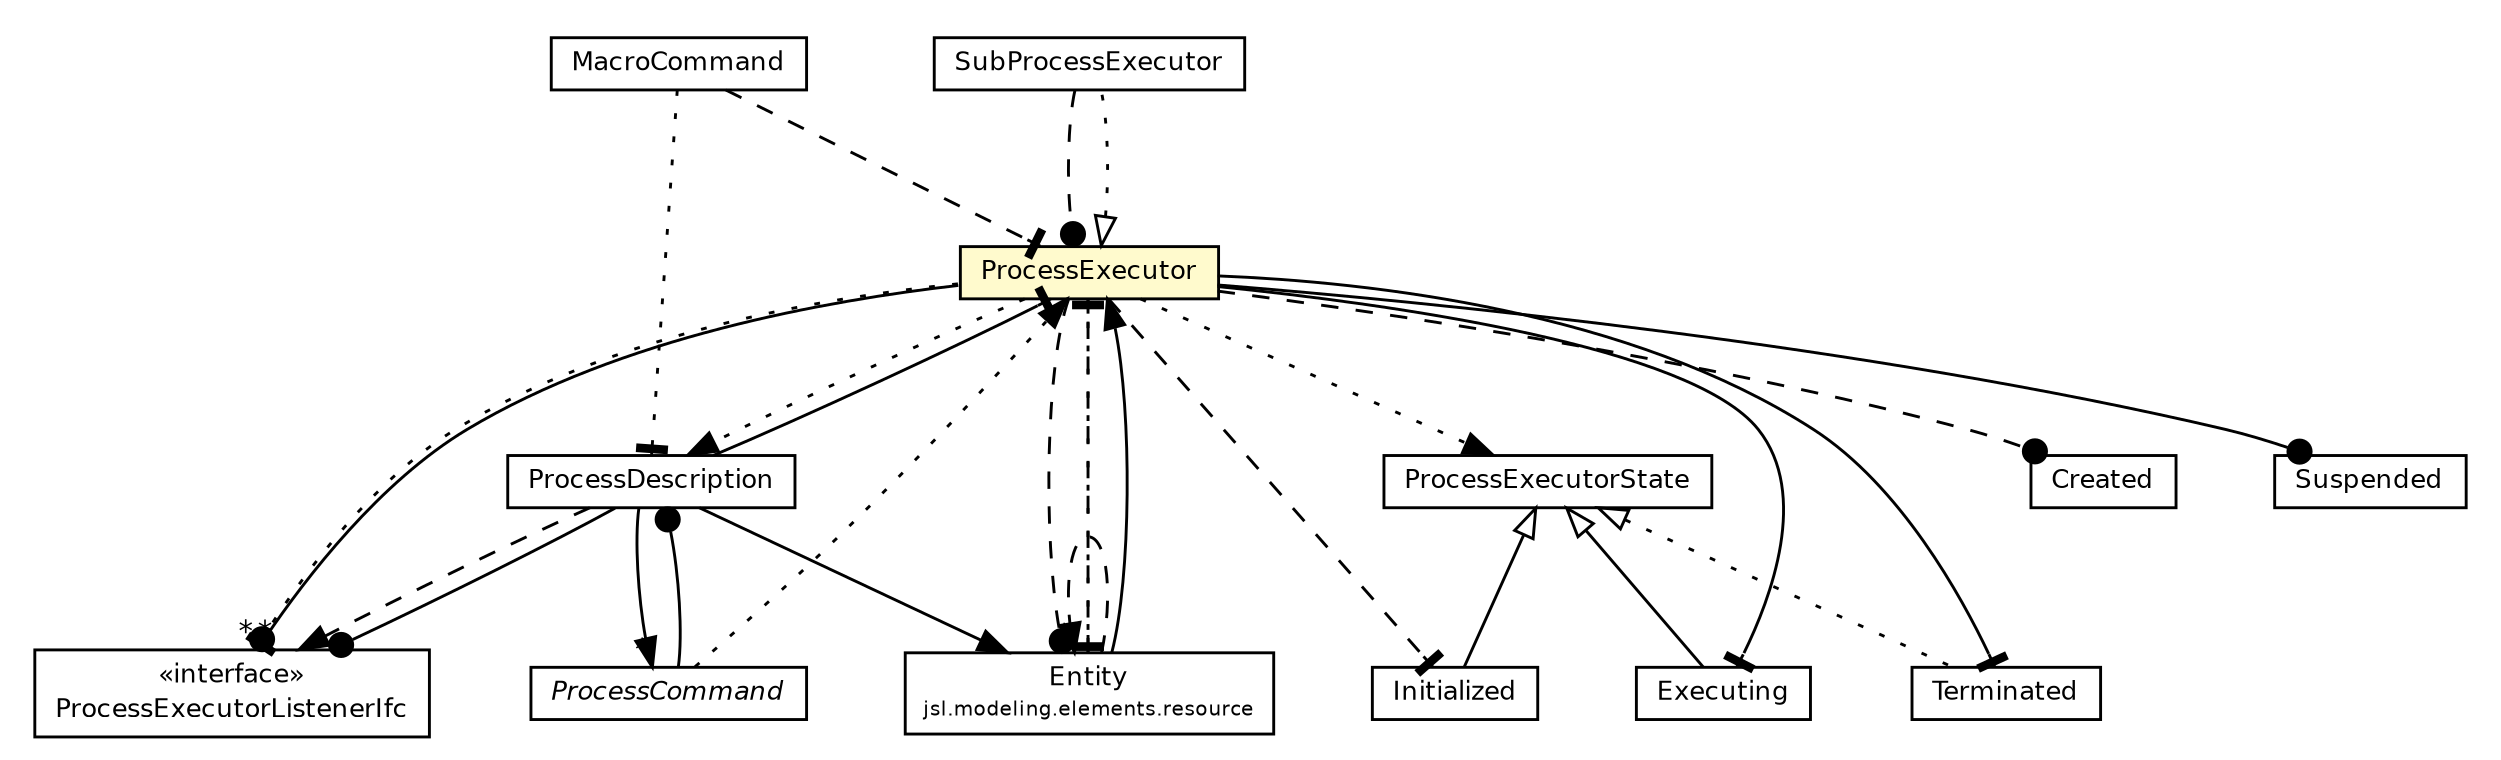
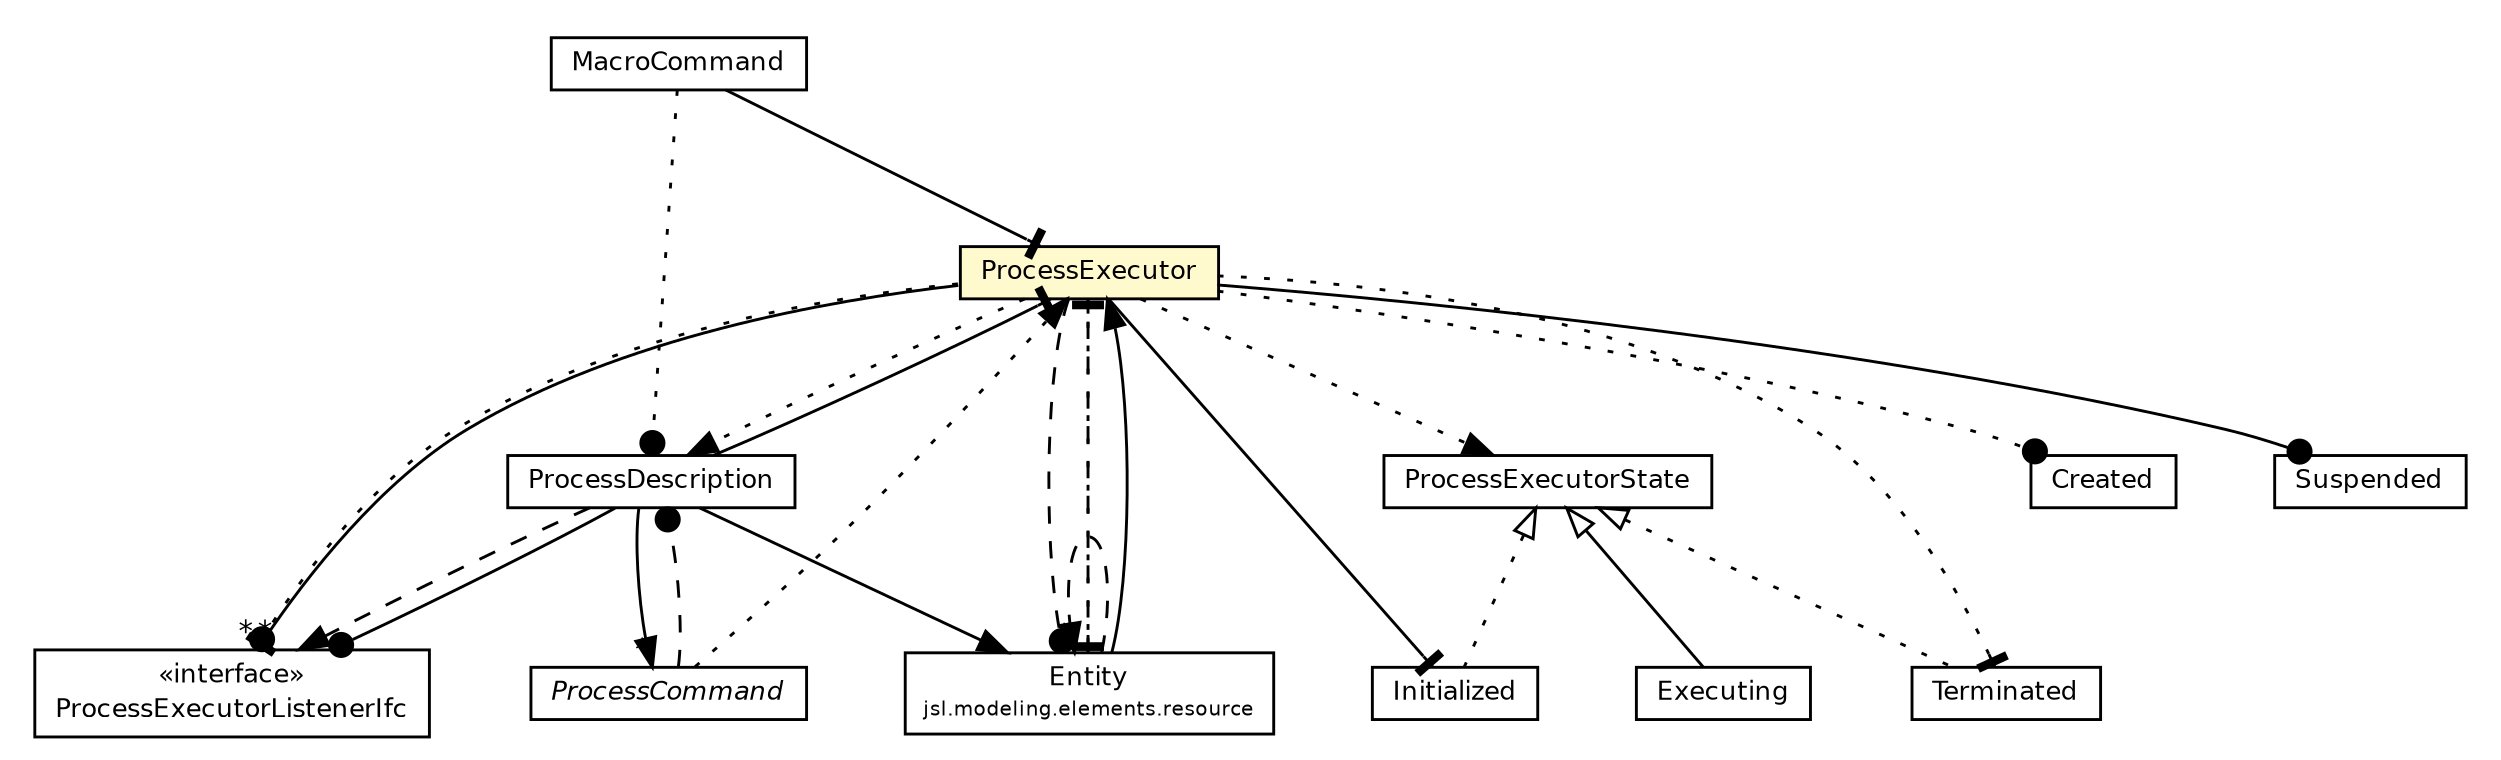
  digraph {
    nodesep=0.25
    ranksep=0.5
    node [fontcolor=black fontname=Helvetica fontsize=9.0 shape=plaintext]
    edge [arrowhead=dot color=black fontcolor=black fontname=Helvetica fontsize=10.0 headport=p labelfontname=Helvetica labelfontsize=10 style=solid tailport=p]
-   n1 [label=<<table title="jsl.modeling.elements.processview.description.SubProcessExecutor" border="0" cellborder="1" cellspacing="0" cellpadding="2" port="p" href="./SubProcessExecutor.html"> 		<tr><td><table border="0" cellspacing="0" cellpadding="1"> <tr><td align="center" balign="center"> SubProcessExecutor </td></tr> 		</table></td></tr> 		</table>>]
    n2 [label=<<table title="jsl.modeling.elements.processview.description.ProcessExecutor" border="0" cellborder="1" cellspacing="0" cellpadding="2" port="p" bgcolor="lemonChiffon" href="./ProcessExecutor.html"> 		<tr><td><table border="0" cellspacing="0" cellpadding="1"> <tr><td align="center" balign="center"> ProcessExecutor </td></tr> 		</table></td></tr> 		</table>>]
    n3 [label=<<table title="jsl.modeling.elements.processview.description.ProcessExecutorListenerIfc" border="0" cellborder="1" cellspacing="0" cellpadding="2" port="p" href="./ProcessExecutorListenerIfc.html"> 		<tr><td><table border="0" cellspacing="0" cellpadding="1"> <tr><td align="center" balign="center"> &#171;interface&#187; </td></tr> <tr><td align="center" balign="center"> ProcessExecutorListenerIfc </td></tr> 		</table></td></tr> 		</table>>]
    n4 [label=<<table title="jsl.modeling.elements.processview.description.ProcessExecutor.ProcessExecutorState" border="0" cellborder="1" cellspacing="0" cellpadding="2" port="p" href="./ProcessExecutor.ProcessExecutorState.html"> 		<tr><td><table border="0" cellspacing="0" cellpadding="1"> <tr><td align="center" balign="center"> ProcessExecutorState </td></tr> 		</table></td></tr> 		</table>>]
    n5 [label=<<table title="jsl.modeling.elements.processview.description.ProcessExecutor.Created" border="0" cellborder="1" cellspacing="0" cellpadding="2" port="p" href="./ProcessExecutor.Created.html"> 		<tr><td><table border="0" cellspacing="0" cellpadding="1"> <tr><td align="center" balign="center"> Created </td></tr> 		</table></td></tr> 		</table>>]
    n6 [label=<<table title="jsl.modeling.elements.processview.description.ProcessExecutor.Initialized" border="0" cellborder="1" cellspacing="0" cellpadding="2" port="p" href="./ProcessExecutor.Initialized.html"> 		<tr><td><table border="0" cellspacing="0" cellpadding="1"> <tr><td align="center" balign="center"> Initialized </td></tr> 		</table></td></tr> 		</table>>]
    n7 [label=<<table title="jsl.modeling.elements.processview.description.ProcessExecutor.Executing" border="0" cellborder="1" cellspacing="0" cellpadding="2" port="p" href="./ProcessExecutor.Executing.html"> 		<tr><td><table border="0" cellspacing="0" cellpadding="1"> <tr><td align="center" balign="center"> Executing </td></tr> 		</table></td></tr> 		</table>>]
    n8 [label=<<table title="jsl.modeling.elements.processview.description.ProcessExecutor.Suspended" border="0" cellborder="1" cellspacing="0" cellpadding="2" port="p" href="./ProcessExecutor.Suspended.html"> 		<tr><td><table border="0" cellspacing="0" cellpadding="1"> <tr><td align="center" balign="center"> Suspended </td></tr> 		</table></td></tr> 		</table>>]
    n9 [label=<<table title="jsl.modeling.elements.processview.description.ProcessExecutor.Terminated" border="0" cellborder="1" cellspacing="0" cellpadding="2" port="p" href="./ProcessExecutor.Terminated.html"> 		<tr><td><table border="0" cellspacing="0" cellpadding="1"> <tr><td align="center" balign="center"> Terminated </td></tr> 		</table></td></tr> 		</table>>]
    n10 [label=<<table title="jsl.modeling.elements.processview.description.ProcessDescription" border="0" cellborder="1" cellspacing="0" cellpadding="2" port="p" href="./ProcessDescription.html"> 		<tr><td><table border="0" cellspacing="0" cellpadding="1"> <tr><td align="center" balign="center"> ProcessDescription </td></tr> 		</table></td></tr> 		</table>>]
    n11 [label=<<table title="jsl.modeling.elements.resource.Entity" border="0" cellborder="1" cellspacing="0" cellpadding="2" port="p" href="../../resource/Entity.html"> 		<tr><td><table border="0" cellspacing="0" cellpadding="1"> <tr><td align="center" balign="center"> Entity </td></tr> <tr><td align="center" balign="center"><font point-size="7.0"> jsl.modeling.elements.resource </font></td></tr> 		</table></td></tr> 		</table>>]
    n12 [label=<<table title="jsl.modeling.elements.processview.description.ProcessCommand" border="0" cellborder="1" cellspacing="0" cellpadding="2" port="p" href="./ProcessCommand.html"> 		<tr><td><table border="0" cellspacing="0" cellpadding="1"> <tr><td align="center" balign="center"><font face="Helvetica-Oblique"> ProcessCommand </font></td></tr> 		</table></td></tr> 		</table>>]
    n13 [label=<<table title="jsl.modeling.elements.processview.description.MacroCommand" border="0" cellborder="1" cellspacing="0" cellpadding="2" port="p" href="./MacroCommand.html"> 		<tr><td><table border="0" cellspacing="0" cellpadding="1"> <tr><td align="center" balign="center"> MacroCommand </td></tr> 		</table></td></tr> 		</table>>]
-   n1 -> n2 [style=dashed]
-   n2 -> n1 [arrowtail=empty dir=back fontsize=10 style=dotted arrowhead="" color="" fontcolor=""]
    n2 -> n3 [headlabel="*" style=dotted]
    n2 -> n3 [arrowhead=tee headlabel="*"]
    n2 -> n4 [arrowhead=normal style=dotted]
-   n2 -> n5 [style=dashed]
-   n2 -> n6 [arrowhead=tee style=dashed]
-   n2 -> n7 [arrowhead=tee]
+   n2 -> n5 [style=dotted]
+   n2 -> n6 [arrowhead=tee]
    n2 -> n8
-   n2 -> n9 [arrowhead=tee]
+   n2 -> n9 [arrowhead=tee style=dotted]
    n2 -> n10 [arrowhead=normal style=dotted]
    n2 -> n11 [arrowhead=tee style=dotted]
    n2 -> n11 [style=dashed]
-   n4 -> n6 [arrowtail=empty dir=back fontsize=10 arrowhead="" color="" fontcolor=""]
+   n4 -> n6 [arrowtail=empty dir=back fontsize=10 style=dotted arrowhead="" color="" fontcolor=""]
    n4 -> n7 [arrowtail=empty dir=back fontsize=10 arrowhead="" color="" fontcolor=""]
    n4 -> n9 [arrowtail=empty dir=back fontsize=10 style=dotted arrowhead="" color="" fontcolor=""]
    n10 -> n2 [arrowhead=tee]
    n10 -> n3 [arrowhead=normal style=dashed]
    n10 -> n3
    n10 -> n11 [arrowhead=normal]
    n10 -> n12 [arrowhead=normal headlabel="*"]
    n11 -> n2 [arrowhead=tee style=dashed]
    n11 -> n2 [arrowhead=normal]
    n11 -> n11 [arrowhead=normal headlabel="*" style=dashed]
    n12 -> n2 [arrowhead=normal style=dotted]
-   n12 -> n10
-   n13 -> n2 [arrowhead=tee style=dashed]
-   n13 -> n10 [arrowhead=tee style=dotted]
+   n12 -> n10 [style=dashed]
+   n13 -> n2 [arrowhead=tee]
+   n13 -> n10 [style=dotted]
  }
